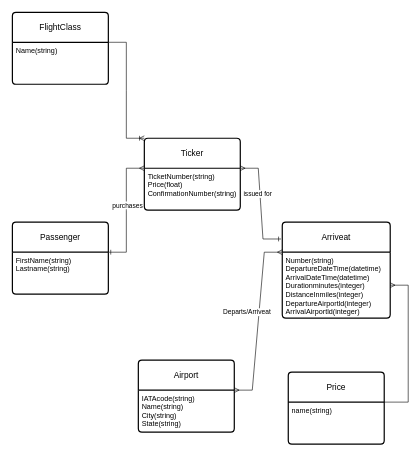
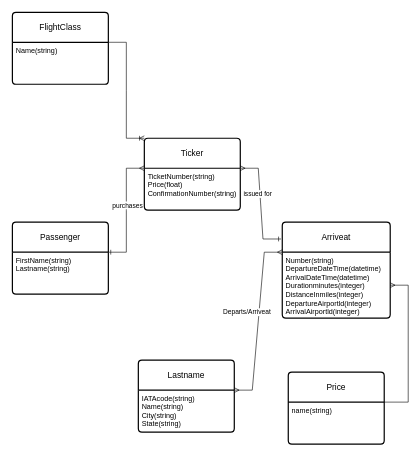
  <mxCell id="0" />
  <mxCell id="1" parent="0" />
  <mxCell id="2" value="Passenger" style="swimlane;childLayout=stackLayout;horizontal=1;startSize=50;horizontalStack=0;rounded=1;fontSize=14;fontStyle=0;strokeWidth=2;resizeParent=0;resizeLast=1;shadow=0;dashed=0;align=center;arcSize=4;whiteSpace=wrap;html=1;" parent="1" vertex="1"><mxGeometry x="20" y="370" width="160" height="120" as="geometry" /></mxCell>
  <mxCell id="3" value="FirstName(string)&lt;br&gt;Lastname(string)" style="align=left;strokeColor=none;fillColor=none;spacingLeft=4;fontSize=12;verticalAlign=top;resizable=0;rotatable=0;part=1;html=1;" parent="2" vertex="1"><mxGeometry y="50" width="160" height="70" as="geometry" /></mxCell>
  <mxCell id="4" value="Arriveat" style="swimlane;childLayout=stackLayout;horizontal=1;startSize=50;horizontalStack=0;rounded=1;fontSize=14;fontStyle=0;strokeWidth=2;resizeParent=0;resizeLast=1;shadow=0;dashed=0;align=center;arcSize=4;whiteSpace=wrap;html=1;" parent="1" vertex="1"><mxGeometry x="470" y="370" width="180" height="160" as="geometry" /></mxCell>
  <mxCell id="5" value="Number(string)&lt;br&gt;DepartureDateTime(datetime)&lt;br&gt;ArrivalDateTime(datetime)&lt;br&gt;Durationminutes(integer)&lt;br&gt;DistanceInmiles(integer)&lt;br&gt;DepartureAirportld(integer)&lt;br&gt;ArrivalAirportld(integer)" style="align=left;strokeColor=none;fillColor=none;spacingLeft=4;fontSize=12;verticalAlign=top;resizable=0;rotatable=0;part=1;html=1;" parent="4" vertex="1"><mxGeometry y="50" width="180" height="110" as="geometry" /></mxCell>
- <mxCell id="6" value="Airport" style="swimlane;childLayout=stackLayout;horizontal=1;startSize=50;horizontalStack=0;rounded=1;fontSize=14;fontStyle=0;strokeWidth=2;resizeParent=0;resizeLast=1;shadow=0;dashed=0;align=center;arcSize=4;whiteSpace=wrap;html=1;" parent="1" vertex="1"><mxGeometry x="230" y="600" width="160" height="120" as="geometry" /></mxCell>
+ <mxCell id="6" value="Lastname" style="swimlane;childLayout=stackLayout;horizontal=1;startSize=50;horizontalStack=0;rounded=1;fontSize=14;fontStyle=0;strokeWidth=2;resizeParent=0;resizeLast=1;shadow=0;dashed=0;align=center;arcSize=4;whiteSpace=wrap;html=1;" parent="1" vertex="1"><mxGeometry x="230" y="600" width="160" height="120" as="geometry" /></mxCell>
  <mxCell id="7" value="IATAcode(string)&lt;br&gt;Name(string)&lt;br&gt;City(string)&lt;br&gt;State(string)" style="align=left;strokeColor=none;fillColor=none;spacingLeft=4;fontSize=12;verticalAlign=top;resizable=0;rotatable=0;part=1;html=1;" parent="6" vertex="1"><mxGeometry y="50" width="160" height="70" as="geometry" /></mxCell>
  <mxCell id="8" value="" style="edgeStyle=entityRelationEdgeStyle;fontSize=12;html=1;endArrow=ERmany;startArrow=ERmany;rounded=0;exitX=1;exitY=0;exitDx=0;exitDy=0;entryX=0;entryY=0;entryDx=0;entryDy=0;" parent="1" source="7" target="5" edge="1"><mxGeometry width="100" height="100" relative="1" as="geometry"><mxPoint x="370" y="560" as="sourcePoint" /><mxPoint x="500" y="660" as="targetPoint" /><Array as="points"><mxPoint x="460" y="510" /><mxPoint x="450" y="580" /><mxPoint x="470" y="540" /><mxPoint x="470" y="410" /></Array></mxGeometry></mxCell>
  <mxCell id="9" value="Departs/Arriveat" style="edgeLabel;html=1;align=center;verticalAlign=middle;resizable=0;points=[];" parent="8" vertex="1" connectable="0"><mxGeometry x="0.11" y="1" relative="1" as="geometry"><mxPoint x="-20" as="offset" /></mxGeometry></mxCell>
  <mxCell id="10" value="Ticker" style="swimlane;childLayout=stackLayout;horizontal=1;startSize=50;horizontalStack=0;rounded=1;fontSize=14;fontStyle=0;strokeWidth=2;resizeParent=0;resizeLast=1;shadow=0;dashed=0;align=center;arcSize=4;whiteSpace=wrap;html=1;" parent="1" vertex="1"><mxGeometry x="240" y="230" width="160" height="120" as="geometry" /></mxCell>
  <mxCell id="11" value="TicketNumber(string)&lt;br&gt;Price(float)&lt;br&gt;ConfirmationNumber(string)" style="align=left;strokeColor=none;fillColor=none;spacingLeft=4;fontSize=12;verticalAlign=top;resizable=0;rotatable=0;part=1;html=1;" parent="10" vertex="1"><mxGeometry y="50" width="160" height="70" as="geometry" /></mxCell>
  <mxCell id="12" value="" style="edgeStyle=entityRelationEdgeStyle;fontSize=12;html=1;endArrow=ERmany;startArrow=ERone;rounded=0;entryX=0;entryY=0;entryDx=0;entryDy=0;startFill=0;" parent="1" target="11" edge="1"><mxGeometry width="100" height="100" relative="1" as="geometry"><mxPoint x="180" y="420" as="sourcePoint" /><mxPoint x="280" y="320" as="targetPoint" /></mxGeometry></mxCell>
  <mxCell id="13" value="purchases" style="edgeLabel;html=1;align=center;verticalAlign=middle;resizable=0;points=[];" parent="12" vertex="1" connectable="0"><mxGeometry x="0.09" y="-1" relative="1" as="geometry"><mxPoint as="offset" /></mxGeometry></mxCell>
  <mxCell id="14" value="" style="edgeStyle=entityRelationEdgeStyle;fontSize=12;html=1;endArrow=ERone;startArrow=ERmany;rounded=0;entryX=-0.012;entryY=0.175;entryDx=0;entryDy=0;entryPerimeter=0;endFill=0;" parent="1" target="4" edge="1"><mxGeometry width="100" height="100" relative="1" as="geometry"><mxPoint x="400" y="280" as="sourcePoint" /><mxPoint x="500" y="180" as="targetPoint" /></mxGeometry></mxCell>
  <mxCell id="15" value="issued for" style="edgeLabel;html=1;align=center;verticalAlign=middle;resizable=0;points=[];" parent="14" vertex="1" connectable="0"><mxGeometry x="-0.193" y="-4" relative="1" as="geometry"><mxPoint as="offset" /></mxGeometry></mxCell>
  <mxCell id="16" value="Price" style="swimlane;childLayout=stackLayout;horizontal=1;startSize=50;horizontalStack=0;rounded=1;fontSize=14;fontStyle=0;strokeWidth=2;resizeParent=0;resizeLast=1;shadow=0;dashed=0;align=center;arcSize=4;whiteSpace=wrap;html=1;" parent="1" vertex="1"><mxGeometry x="480" y="620" width="160" height="120" as="geometry" /></mxCell>
  <mxCell id="17" value="name(string)" style="align=left;strokeColor=none;fillColor=none;spacingLeft=4;fontSize=12;verticalAlign=top;resizable=0;rotatable=0;part=1;html=1;" parent="16" vertex="1"><mxGeometry y="50" width="160" height="70" as="geometry" /></mxCell>
  <mxCell id="18" value="" style="edgeStyle=entityRelationEdgeStyle;fontSize=12;html=1;endArrow=ERmany;rounded=0;exitX=1;exitY=0;exitDx=0;exitDy=0;" parent="1" source="17" target="5" edge="1"><mxGeometry width="100" height="100" relative="1" as="geometry"><mxPoint x="530" y="760" as="sourcePoint" /><mxPoint x="630" y="660" as="targetPoint" /></mxGeometry></mxCell>
  <mxCell id="19" value="FlightClass" style="swimlane;childLayout=stackLayout;horizontal=1;startSize=50;horizontalStack=0;rounded=1;fontSize=14;fontStyle=0;strokeWidth=2;resizeParent=0;resizeLast=1;shadow=0;dashed=0;align=center;arcSize=4;whiteSpace=wrap;html=1;" parent="1" vertex="1"><mxGeometry x="20" y="20" width="160" height="120" as="geometry" /></mxCell>
  <mxCell id="20" value="Name(string)" style="align=left;strokeColor=none;fillColor=none;spacingLeft=4;fontSize=12;verticalAlign=top;resizable=0;rotatable=0;part=1;html=1;" parent="19" vertex="1"><mxGeometry y="50" width="160" height="70" as="geometry" /></mxCell>
  <mxCell id="21" value="" style="edgeStyle=entityRelationEdgeStyle;fontSize=12;html=1;endArrow=ERoneToMany;rounded=0;entryX=0;entryY=0;entryDx=0;entryDy=0;" parent="1" target="10" edge="1"><mxGeometry width="100" height="100" relative="1" as="geometry"><mxPoint x="180" y="70" as="sourcePoint" /><mxPoint x="280" y="-30" as="targetPoint" /><Array as="points"><mxPoint x="230" y="250" /></Array></mxGeometry></mxCell>
